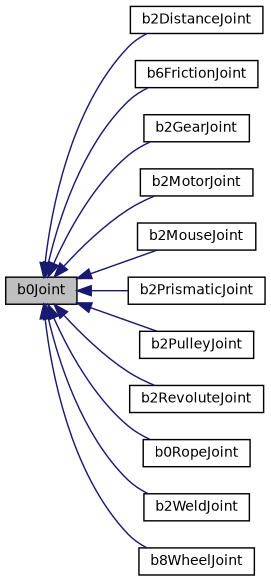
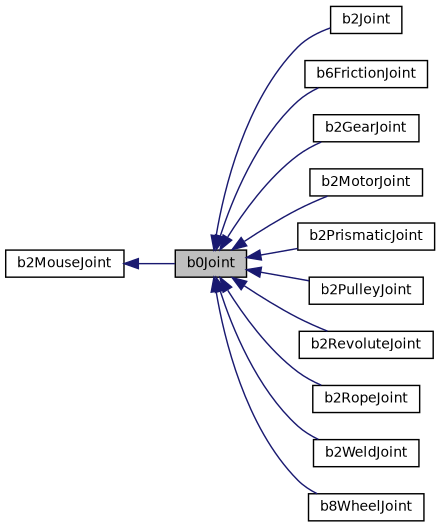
  digraph {
    rankdir=LR
    node [color=black fillcolor=white fontname=Helvetica fontsize=10 shape=record style=filled]
    edge [color=midnightblue dir=back fontname=Helvetica fontsize=10 labelfontname=Helvetica labelfontsize=10 style=solid]
    n1 [fillcolor=grey75 fontcolor=black height=0.2 label=b0Joint width=0.4]
-   n2 [height=0.2 label=b2DistanceJoint width=0.4]
+   n2 [height=0.2 label=b2Joint width=0.4]
    n3 [height=0.2 label=b6FrictionJoint width=0.4]
    n4 [height=0.2 label=b2GearJoint width=0.4]
    n5 [height=0.2 label=b2MotorJoint width=0.4]
    n6 [height=0.2 label=b2MouseJoint width=0.4]
    n7 [height=0.2 label=b2PrismaticJoint width=0.4]
    n8 [height=0.2 label=b2PulleyJoint width=0.4]
    n9 [height=0.2 label=b2RevoluteJoint width=0.4]
-   n10 [height=0.2 label=b0RopeJoint width=0.4]
+   n10 [height=0.2 label=b2RopeJoint width=0.4]
    n11 [height=0.2 label=b2WeldJoint width=0.4]
    n12 [height=0.2 label=b8WheelJoint width=0.4]
    n1 -> n2
    n1 -> n3
    n1 -> n4
    n1 -> n5
-   n1 -> n6
+   n6 -> n1
    n1 -> n7
    n1 -> n8
    n1 -> n9
    n1 -> n10
    n1 -> n11
    n1 -> n12
  }
